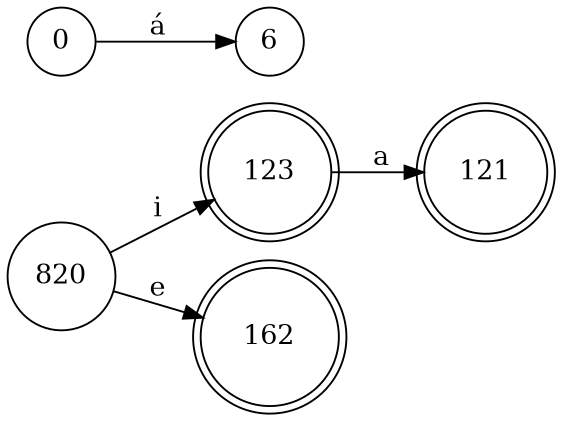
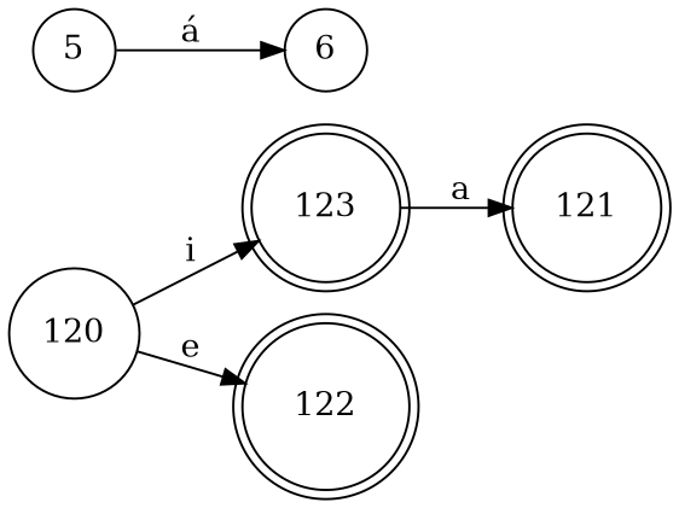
  digraph {
    rankdir=LR
    node [shape=doublecircle]
    123
    121
-   0 [shape=circle]
+   0 [shape=circle label=5]
    6 [shape=circle]
-   120 [shape=circle label=820]
-   122 [label=162]
+   120 [shape=circle]
+   122
    123 -> 121 [label=a]
    0 -> 6 [label="á"]
    120 -> 123 [label=i]
    120 -> 122 [label=e]
  }
